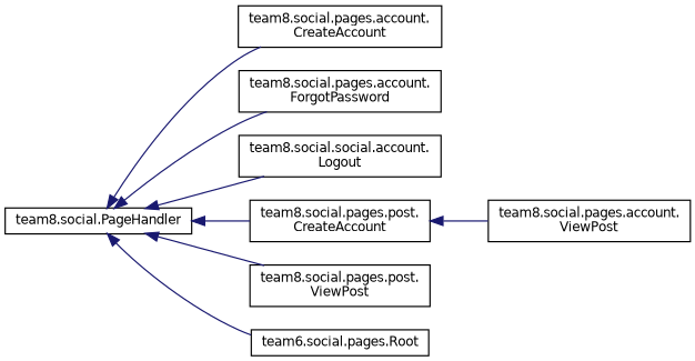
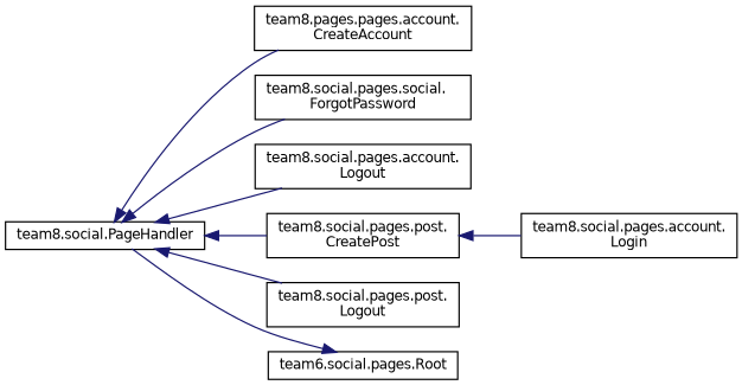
  digraph {
    rankdir=LR
    node [color=black fillcolor=white fontname=Helvetica fontsize=10 shape=record style=filled]
    edge [color=midnightblue dir=back fontname=Helvetica fontsize=10 labelfontname=Helvetica labelfontsize=10 style=solid]
    n1 [height=0.2 label="team8.social.PageHandler" width=0.4]
-   n2 [height=0.2 label="team8.social.pages.account.\lCreateAccount" width=0.4]
-   n3 [height=0.2 label="team8.social.pages.account.\lForgotPassword" width=0.4]
-   n4 [height=0.2 label="team8.social.social.account.\lLogout" width=0.4]
-   n5 [height=0.2 label="team8.social.pages.post.\lCreateAccount" width=0.4]
-   n6 [height=0.2 label="team8.social.pages.post.\lViewPost" width=0.4]
+   n2 [height=0.2 label="team8.pages.pages.account.\lCreateAccount" width=0.4]
+   n3 [height=0.2 label="team8.social.pages.social.\lForgotPassword" width=0.4]
+   n4 [height=0.2 label="team8.social.pages.account.\lLogout" width=0.4]
+   n5 [height=0.2 label="team8.social.pages.post.\lCreatePost" width=0.4]
+   n6 [height=0.2 label="team8.social.pages.post.\lLogout" width=0.4]
    n7 [height=0.2 label="team6.social.pages.Root" width=0.4]
-   n8 [height=0.2 label="team8.social.pages.account.\lViewPost" width=0.4]
+   n8 [height=0.2 label="team8.social.pages.account.\lLogin" width=0.4]
    n1 -> n2
    n1 -> n3
    n1 -> n4
    n1 -> n5
    n1 -> n6
-   n1 -> n7
+   n7 -> n1
    n5 -> n8
  }
